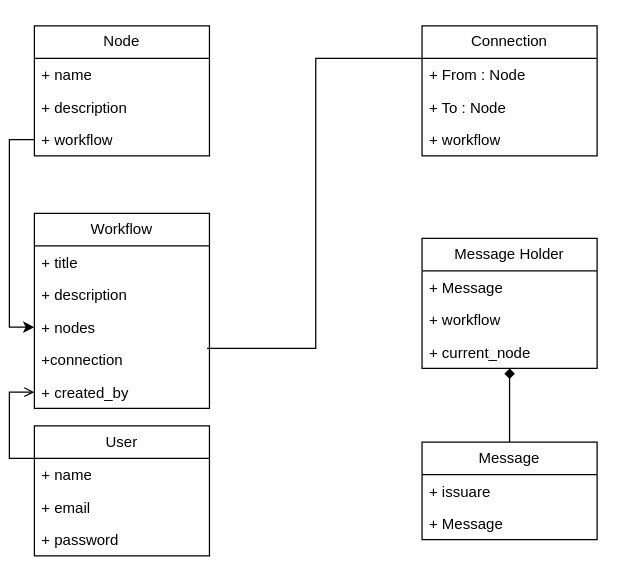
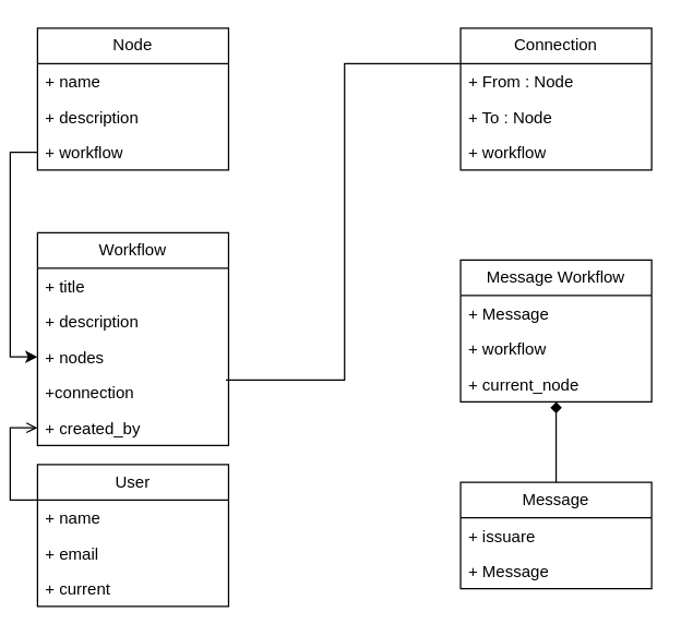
  <mxCell id="0" />
  <mxCell id="1" parent="0" />
  <mxCell id="2" value="Node" style="swimlane;fontStyle=0;childLayout=stackLayout;horizontal=1;startSize=26;fillColor=none;horizontalStack=0;resizeParent=1;resizeParentMax=0;resizeLast=0;collapsible=1;marginBottom=0;whiteSpace=wrap;html=1;" parent="1" vertex="1"><mxGeometry x="20" y="20" width="140" height="104" as="geometry"><mxRectangle x="100" y="60" width="70" height="30" as="alternateBounds" /></mxGeometry></mxCell>
  <mxCell id="3" value="+ name" style="text;strokeColor=none;fillColor=none;align=left;verticalAlign=top;spacingLeft=4;spacingRight=4;overflow=hidden;rotatable=0;points=[[0,0.5],[1,0.5]];portConstraint=eastwest;whiteSpace=wrap;html=1;" parent="2" vertex="1"><mxGeometry y="26" width="140" height="26" as="geometry" /></mxCell>
  <mxCell id="4" value="+ description" style="text;strokeColor=none;fillColor=none;align=left;verticalAlign=top;spacingLeft=4;spacingRight=4;overflow=hidden;rotatable=0;points=[[0,0.5],[1,0.5]];portConstraint=eastwest;whiteSpace=wrap;html=1;" parent="2" vertex="1"><mxGeometry y="52" width="140" height="26" as="geometry" /></mxCell>
  <mxCell id="5" value="+ workflow" style="text;strokeColor=none;fillColor=none;align=left;verticalAlign=top;spacingLeft=4;spacingRight=4;overflow=hidden;rotatable=0;points=[[0,0.5],[1,0.5]];portConstraint=eastwest;whiteSpace=wrap;html=1;" parent="2" vertex="1"><mxGeometry y="78" width="140" height="26" as="geometry" /></mxCell>
  <mxCell id="6" value="Connection" style="swimlane;fontStyle=0;childLayout=stackLayout;horizontal=1;startSize=26;fillColor=none;horizontalStack=0;resizeParent=1;resizeParentMax=0;resizeLast=0;collapsible=1;marginBottom=0;whiteSpace=wrap;html=1;" parent="1" vertex="1"><mxGeometry x="330" y="20" width="140" height="104" as="geometry" /></mxCell>
  <mxCell id="7" value="+ From : Node" style="text;strokeColor=none;fillColor=none;align=left;verticalAlign=top;spacingLeft=4;spacingRight=4;overflow=hidden;rotatable=0;points=[[0,0.5],[1,0.5]];portConstraint=eastwest;whiteSpace=wrap;html=1;" parent="6" vertex="1"><mxGeometry y="26" width="140" height="26" as="geometry" /></mxCell>
  <mxCell id="8" value="+ To : Node" style="text;strokeColor=none;fillColor=none;align=left;verticalAlign=top;spacingLeft=4;spacingRight=4;overflow=hidden;rotatable=0;points=[[0,0.5],[1,0.5]];portConstraint=eastwest;whiteSpace=wrap;html=1;" parent="6" vertex="1"><mxGeometry y="52" width="140" height="26" as="geometry" /></mxCell>
  <mxCell id="9" value="+ workflow" style="text;strokeColor=none;fillColor=none;align=left;verticalAlign=top;spacingLeft=4;spacingRight=4;overflow=hidden;rotatable=0;points=[[0,0.5],[1,0.5]];portConstraint=eastwest;whiteSpace=wrap;html=1;" vertex="1" parent="6"><mxGeometry y="78" width="140" height="26" as="geometry" /></mxCell>
  <mxCell id="10" value="Workflow" style="swimlane;fontStyle=0;childLayout=stackLayout;horizontal=1;startSize=26;fillColor=none;horizontalStack=0;resizeParent=1;resizeParentMax=0;resizeLast=0;collapsible=1;marginBottom=0;whiteSpace=wrap;html=1;" parent="1" vertex="1"><mxGeometry x="20" y="170" width="140" height="156" as="geometry" /></mxCell>
  <mxCell id="11" value="+ title" style="text;strokeColor=none;fillColor=none;align=left;verticalAlign=top;spacingLeft=4;spacingRight=4;overflow=hidden;rotatable=0;points=[[0,0.5],[1,0.5]];portConstraint=eastwest;whiteSpace=wrap;html=1;" parent="10" vertex="1"><mxGeometry y="26" width="140" height="26" as="geometry" /></mxCell>
  <mxCell id="12" value="+ description" style="text;strokeColor=none;fillColor=none;align=left;verticalAlign=top;spacingLeft=4;spacingRight=4;overflow=hidden;rotatable=0;points=[[0,0.5],[1,0.5]];portConstraint=eastwest;whiteSpace=wrap;html=1;" parent="10" vertex="1"><mxGeometry y="52" width="140" height="26" as="geometry" /></mxCell>
  <mxCell id="13" value="+ nodes" style="text;strokeColor=none;fillColor=none;align=left;verticalAlign=top;spacingLeft=4;spacingRight=4;overflow=hidden;rotatable=0;points=[[0,0.5],[1,0.5]];portConstraint=eastwest;whiteSpace=wrap;html=1;" parent="10" vertex="1"><mxGeometry y="78" width="140" height="26" as="geometry" /></mxCell>
  <mxCell id="14" value="+connection" style="text;strokeColor=none;fillColor=none;align=left;verticalAlign=top;spacingLeft=4;spacingRight=4;overflow=hidden;rotatable=0;points=[[0,0.5],[1,0.5]];portConstraint=eastwest;whiteSpace=wrap;html=1;" parent="10" vertex="1"><mxGeometry y="104" width="140" height="26" as="geometry" /></mxCell>
  <mxCell id="15" value="+ created_by" style="text;strokeColor=none;fillColor=none;align=left;verticalAlign=top;spacingLeft=4;spacingRight=4;overflow=hidden;rotatable=0;points=[[0,0.5],[1,0.5]];portConstraint=eastwest;whiteSpace=wrap;html=1;" parent="10" vertex="1"><mxGeometry y="130" width="140" height="26" as="geometry" /></mxCell>
  <mxCell id="16" style="edgeStyle=orthogonalEdgeStyle;rounded=0;orthogonalLoop=1;jettySize=auto;html=1;exitX=0;exitY=0.5;exitDx=0;exitDy=0;entryX=0;entryY=0.5;entryDx=0;entryDy=0;" parent="1" source="5" target="13" edge="1"><mxGeometry relative="1" as="geometry" /></mxCell>
  <mxCell id="17" style="edgeStyle=orthogonalEdgeStyle;rounded=0;orthogonalLoop=1;jettySize=auto;html=1;exitX=0;exitY=0.25;exitDx=0;exitDy=0;entryX=0;entryY=0.5;entryDx=0;entryDy=0;endArrow=open;" parent="1" source="18" target="15" edge="1"><mxGeometry relative="1" as="geometry" /></mxCell>
  <mxCell id="18" value="User" style="swimlane;fontStyle=0;childLayout=stackLayout;horizontal=1;startSize=26;fillColor=none;horizontalStack=0;resizeParent=1;resizeParentMax=0;resizeLast=0;collapsible=1;marginBottom=0;whiteSpace=wrap;html=1;" parent="1" vertex="1"><mxGeometry x="20" y="340" width="140" height="104" as="geometry" /></mxCell>
  <mxCell id="19" value="+ name" style="text;strokeColor=none;fillColor=none;align=left;verticalAlign=top;spacingLeft=4;spacingRight=4;overflow=hidden;rotatable=0;points=[[0,0.5],[1,0.5]];portConstraint=eastwest;whiteSpace=wrap;html=1;" parent="18" vertex="1"><mxGeometry y="26" width="140" height="26" as="geometry" /></mxCell>
  <mxCell id="20" value="+ email" style="text;strokeColor=none;fillColor=none;align=left;verticalAlign=top;spacingLeft=4;spacingRight=4;overflow=hidden;rotatable=0;points=[[0,0.5],[1,0.5]];portConstraint=eastwest;whiteSpace=wrap;html=1;" parent="18" vertex="1"><mxGeometry y="52" width="140" height="26" as="geometry" /></mxCell>
- <mxCell id="21" value="+ password" style="text;strokeColor=none;fillColor=none;align=left;verticalAlign=top;spacingLeft=4;spacingRight=4;overflow=hidden;rotatable=0;points=[[0,0.5],[1,0.5]];portConstraint=eastwest;whiteSpace=wrap;html=1;" parent="18" vertex="1"><mxGeometry y="78" width="140" height="26" as="geometry" /></mxCell>
+ <mxCell id="21" value="+ current" style="text;strokeColor=none;fillColor=none;align=left;verticalAlign=top;spacingLeft=4;spacingRight=4;overflow=hidden;rotatable=0;points=[[0,0.5],[1,0.5]];portConstraint=eastwest;whiteSpace=wrap;html=1;" parent="18" vertex="1"><mxGeometry y="78" width="140" height="26" as="geometry" /></mxCell>
  <mxCell id="22" style="edgeStyle=orthogonalEdgeStyle;rounded=0;orthogonalLoop=1;jettySize=auto;html=1;exitX=0.5;exitY=0;exitDx=0;exitDy=0;endArrow=diamond;" parent="1" source="23" target="26" edge="1"><mxGeometry relative="1" as="geometry" /></mxCell>
  <mxCell id="23" value="Message" style="swimlane;fontStyle=0;childLayout=stackLayout;horizontal=1;startSize=26;fillColor=none;horizontalStack=0;resizeParent=1;resizeParentMax=0;resizeLast=0;collapsible=1;marginBottom=0;whiteSpace=wrap;html=1;" parent="1" vertex="1"><mxGeometry x="330" y="353" width="140" height="78" as="geometry"><mxRectangle x="355" y="354" width="90" height="30" as="alternateBounds" /></mxGeometry></mxCell>
  <mxCell id="24" value="+ issuare&amp;nbsp;" style="text;strokeColor=none;fillColor=none;align=left;verticalAlign=top;spacingLeft=4;spacingRight=4;overflow=hidden;rotatable=0;points=[[0,0.5],[1,0.5]];portConstraint=eastwest;whiteSpace=wrap;html=1;" parent="23" vertex="1"><mxGeometry y="26" width="140" height="26" as="geometry" /></mxCell>
  <mxCell id="25" value="+ Message" style="text;strokeColor=none;fillColor=none;align=left;verticalAlign=top;spacingLeft=4;spacingRight=4;overflow=hidden;rotatable=0;points=[[0,0.5],[1,0.5]];portConstraint=eastwest;whiteSpace=wrap;html=1;" parent="23" vertex="1"><mxGeometry y="52" width="140" height="26" as="geometry" /></mxCell>
- <mxCell id="26" value="Message Holder" style="swimlane;fontStyle=0;childLayout=stackLayout;horizontal=1;startSize=26;fillColor=none;horizontalStack=0;resizeParent=1;resizeParentMax=0;resizeLast=0;collapsible=1;marginBottom=0;whiteSpace=wrap;html=1;" parent="1" vertex="1"><mxGeometry x="330" y="190" width="140" height="104" as="geometry" /></mxCell>
+ <mxCell id="26" value="Message Workflow" style="swimlane;fontStyle=0;childLayout=stackLayout;horizontal=1;startSize=26;fillColor=none;horizontalStack=0;resizeParent=1;resizeParentMax=0;resizeLast=0;collapsible=1;marginBottom=0;whiteSpace=wrap;html=1;" parent="1" vertex="1"><mxGeometry x="330" y="190" width="140" height="104" as="geometry" /></mxCell>
  <mxCell id="27" value="+ Message" style="text;strokeColor=none;fillColor=none;align=left;verticalAlign=top;spacingLeft=4;spacingRight=4;overflow=hidden;rotatable=0;points=[[0,0.5],[1,0.5]];portConstraint=eastwest;whiteSpace=wrap;html=1;" parent="26" vertex="1"><mxGeometry y="26" width="140" height="26" as="geometry" /></mxCell>
  <mxCell id="28" value="+ workflow" style="text;strokeColor=none;fillColor=none;align=left;verticalAlign=top;spacingLeft=4;spacingRight=4;overflow=hidden;rotatable=0;points=[[0,0.5],[1,0.5]];portConstraint=eastwest;whiteSpace=wrap;html=1;" parent="26" vertex="1"><mxGeometry y="52" width="140" height="26" as="geometry" /></mxCell>
  <mxCell id="29" value="+ current_node" style="text;strokeColor=none;fillColor=none;align=left;verticalAlign=top;spacingLeft=4;spacingRight=4;overflow=hidden;rotatable=0;points=[[0,0.5],[1,0.5]];portConstraint=eastwest;whiteSpace=wrap;html=1;" parent="26" vertex="1"><mxGeometry y="78" width="140" height="26" as="geometry" /></mxCell>
  <mxCell id="30" style="edgeStyle=orthogonalEdgeStyle;rounded=0;orthogonalLoop=1;jettySize=auto;html=1;exitX=0;exitY=0.25;exitDx=0;exitDy=0;entryX=0.986;entryY=0.154;entryDx=0;entryDy=0;entryPerimeter=0;endArrow=none;" edge="1" parent="1" source="6" target="14"><mxGeometry relative="1" as="geometry" /></mxCell>
